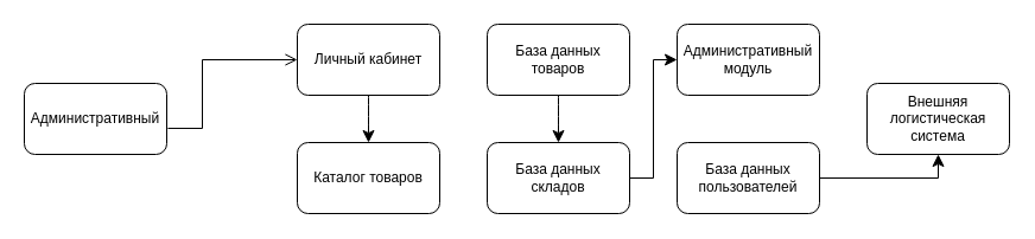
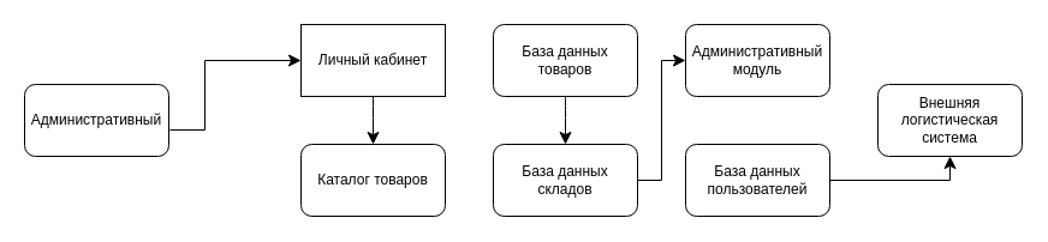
  <mxCell id="0" />
  <mxCell id="1" parent="0" />
  <mxCell id="2" value="Административный" style="rounded=1;whiteSpace=wrap;html=1;" vertex="1" parent="1"><mxGeometry x="20" y="70" width="120" height="60" as="geometry" /></mxCell>
  <mxCell id="3" style="edgeStyle=none;curved=1;rounded=0;orthogonalLoop=1;jettySize=auto;html=1;entryX=0.5;entryY=0;entryDx=0;entryDy=0;fontSize=12;startSize=8;endSize=8;" edge="1" parent="1" source="4" target="5"><mxGeometry relative="1" as="geometry" /></mxCell>
- <mxCell id="4" value="Личный кабинет" style="rounded=1;whiteSpace=wrap;html=1;" vertex="1" parent="1"><mxGeometry x="250" y="20" width="120" height="60" as="geometry" /></mxCell>
+ <mxCell id="4" value="Личный кабинет" style="whiteSpace=wrap;html=1;rounded=0;" vertex="1" parent="1"><mxGeometry x="250" y="20" width="120" height="60" as="geometry" /></mxCell>
  <mxCell id="5" value="Каталог товаров" style="rounded=1;whiteSpace=wrap;html=1;" vertex="1" parent="1"><mxGeometry x="250" y="120" width="120" height="60" as="geometry" /></mxCell>
  <mxCell id="6" style="edgeStyle=none;curved=1;rounded=0;orthogonalLoop=1;jettySize=auto;html=1;exitX=0.5;exitY=1;exitDx=0;exitDy=0;entryX=0.5;entryY=0;entryDx=0;entryDy=0;fontSize=12;startSize=8;endSize=8;" edge="1" parent="1" source="7" target="9"><mxGeometry relative="1" as="geometry" /></mxCell>
  <mxCell id="7" value="База данных товаров" style="rounded=1;whiteSpace=wrap;html=1;" vertex="1" parent="1"><mxGeometry x="410" y="20" width="120" height="60" as="geometry" /></mxCell>
  <mxCell id="8" style="edgeStyle=none;curved=0;rounded=0;orthogonalLoop=1;jettySize=auto;html=1;exitX=1;exitY=0.5;exitDx=0;exitDy=0;entryX=0;entryY=0.5;entryDx=0;entryDy=0;fontSize=12;startSize=8;endSize=8;" edge="1" parent="1" source="9" target="10"><mxGeometry relative="1" as="geometry"><Array as="points"><mxPoint x="550" y="150" /><mxPoint x="550" y="50" /></Array></mxGeometry></mxCell>
  <mxCell id="9" value="База данных складов" style="rounded=1;whiteSpace=wrap;html=1;" vertex="1" parent="1"><mxGeometry x="410" y="120" width="120" height="60" as="geometry" /></mxCell>
  <mxCell id="10" value="Административный модуль" style="rounded=1;whiteSpace=wrap;html=1;" vertex="1" parent="1"><mxGeometry x="570" y="20" width="120" height="60" as="geometry" /></mxCell>
  <mxCell id="11" value="Внешняя логистическая система" style="rounded=1;whiteSpace=wrap;html=1;" vertex="1" parent="1"><mxGeometry x="730" y="70" width="120" height="60" as="geometry" /></mxCell>
  <mxCell id="12" style="edgeStyle=none;curved=0;rounded=0;orthogonalLoop=1;jettySize=auto;html=1;exitX=1;exitY=0.5;exitDx=0;exitDy=0;entryX=0.5;entryY=1;entryDx=0;entryDy=0;fontSize=12;startSize=8;endSize=8;" edge="1" parent="1" source="13" target="11"><mxGeometry relative="1" as="geometry"><Array as="points"><mxPoint x="790" y="150" /></Array></mxGeometry></mxCell>
  <mxCell id="13" value="База данных пользователей" style="rounded=1;whiteSpace=wrap;html=1;" vertex="1" parent="1"><mxGeometry x="570" y="120" width="120" height="60" as="geometry" /></mxCell>
- <mxCell id="14" value="" style="endArrow=open;html=1;rounded=0;fontSize=12;startSize=8;endSize=8;curved=0;exitX=1.008;exitY=0.633;exitDx=0;exitDy=0;exitPerimeter=0;entryX=0;entryY=0.5;entryDx=0;entryDy=0;" edge="1" parent="1" source="2" target="4"><mxGeometry width="50" height="50" relative="1" as="geometry"><mxPoint x="190" y="240" as="sourcePoint" /><mxPoint x="240" y="190" as="targetPoint" /><Array as="points"><mxPoint x="170" y="108" /><mxPoint x="170" y="50" /></Array></mxGeometry></mxCell>
+ <mxCell id="14" value="" style="endArrow=classic;html=1;rounded=0;fontSize=12;startSize=8;endSize=8;curved=0;exitX=1.008;exitY=0.633;exitDx=0;exitDy=0;exitPerimeter=0;entryX=0;entryY=0.5;entryDx=0;entryDy=0;" edge="1" parent="1" source="2" target="4"><mxGeometry width="50" height="50" relative="1" as="geometry"><mxPoint x="190" y="240" as="sourcePoint" /><mxPoint x="240" y="190" as="targetPoint" /><Array as="points"><mxPoint x="170" y="108" /><mxPoint x="170" y="50" /></Array></mxGeometry></mxCell>
